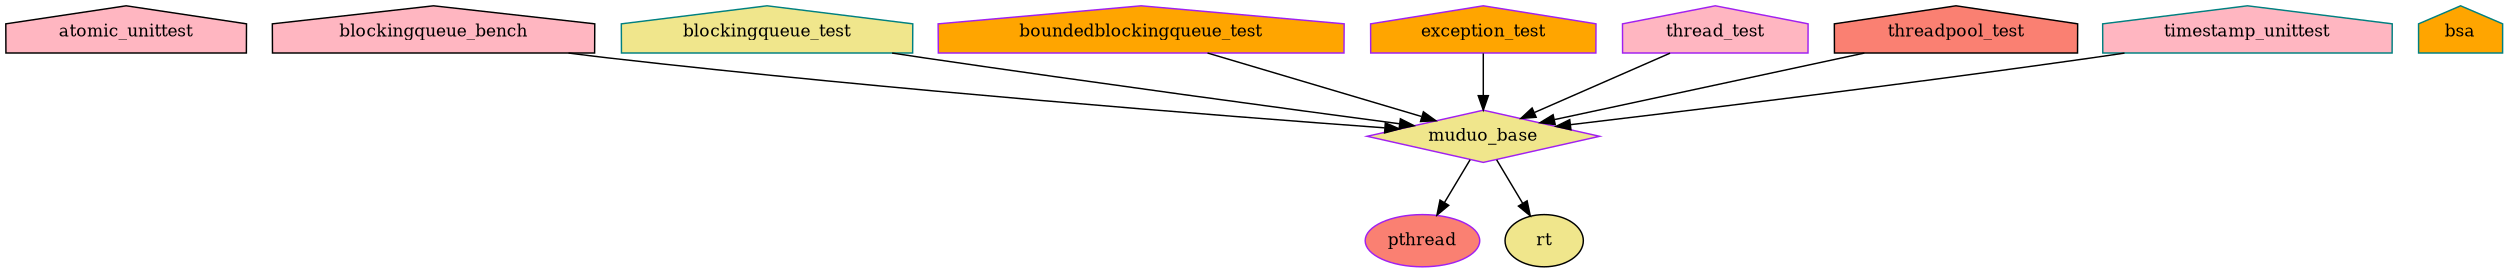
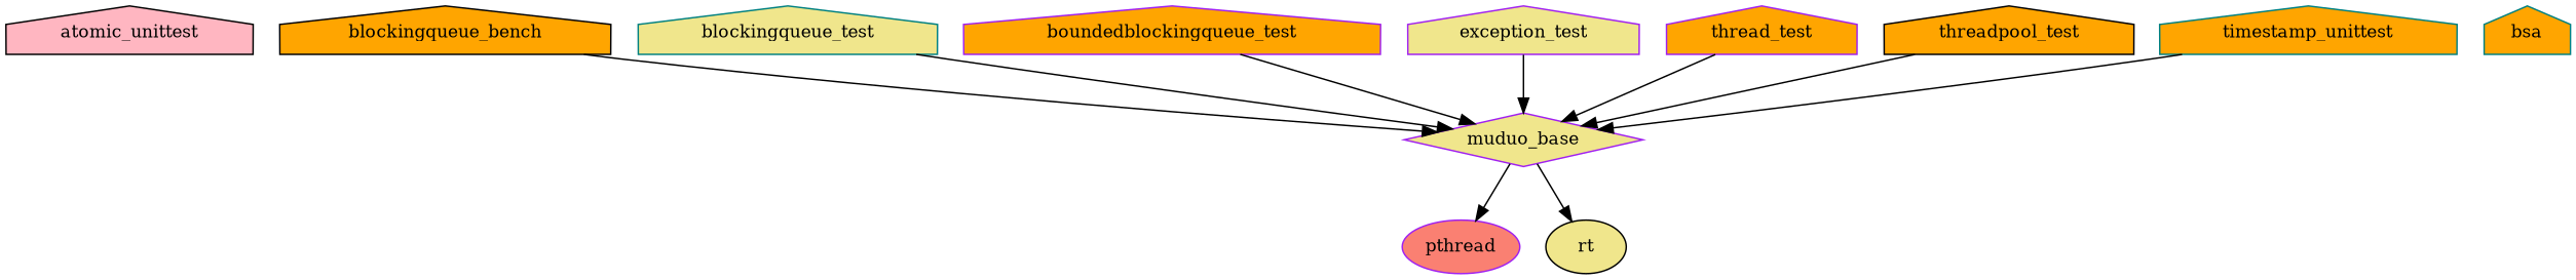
  digraph {
    node [color=purple fillcolor=khaki fontsize=12 shape=house style=filled]
    n1 [color=black fillcolor=lightpink label=atomic_unittest]
-   n2 [color=black fillcolor=lightpink label=blockingqueue_bench]
+   n2 [color=black fillcolor=orange label=blockingqueue_bench]
    n3 [label=muduo_base shape=diamond]
    n4 [fillcolor=salmon label=pthread shape=ellipse]
    n5 [color=black label=rt shape=ellipse]
    n6 [color=teal label=blockingqueue_test]
    n7 [fillcolor=orange label=boundedblockingqueue_test]
    n8 [color=teal fillcolor=orange label=bsa]
-   n9 [fillcolor=orange label=exception_test]
-   n10 [fillcolor=lightpink label=thread_test]
-   n11 [color=black fillcolor=salmon label=threadpool_test]
-   n12 [color=teal fillcolor=lightpink label=timestamp_unittest]
+   n9 [label=exception_test]
+   n10 [fillcolor=orange label=thread_test]
+   n11 [color=black fillcolor=orange label=threadpool_test]
+   n12 [color=teal fillcolor=orange label=timestamp_unittest]
    n2 -> n3
    n3 -> n4
    n3 -> n5
    n6 -> n3
    n7 -> n3
    n9 -> n3
    n10 -> n3
    n11 -> n3
    n12 -> n3
  }
